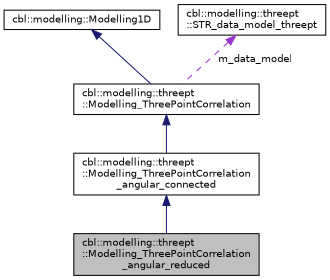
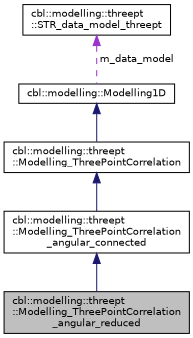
  digraph {
    node [color=black fillcolor=white fontname=Helvetica fontsize=10 shape=record style=filled]
    edge [color=midnightblue dir=back fontname=Helvetica fontsize=10 labelfontname=Helvetica labelfontsize=10 style=solid]
    n1 [fillcolor=grey75 fontcolor=black height=0.2 label="cbl::modelling::threept\l::Modelling_ThreePointCorrelation\l_angular_reduced" width=0.4]
    n2 [height=0.2 label="cbl::modelling::threept\l::Modelling_ThreePointCorrelation\l_angular_connected" width=0.4]
    n3 [height=0.2 label="cbl::modelling::threept\l::Modelling_ThreePointCorrelation" width=0.4]
    n4 [height=0.2 label="cbl::modelling::Modelling1D" width=0.4]
    n5 [height=0.2 label="cbl::modelling::threept\l::STR_data_model_threept" width=0.4]
    n2 -> n1
    n3 -> n2
    n4 -> n3
-   n5 -> n3 [color=darkorchid3 label=" m_data_model" style=dashed]
+   n5 -> n4 [color=darkorchid3 label=" m_data_model" style=dashed]
  }
